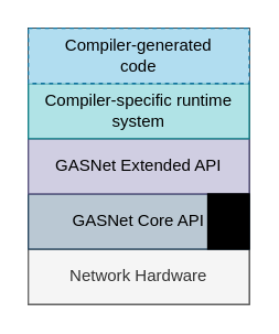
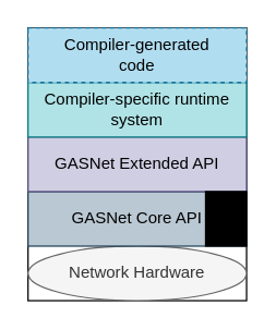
  <mxCell id="0" />
  <mxCell id="1" parent="0" />
  <mxCell id="2" value="" style="rounded=0;whiteSpace=wrap;html=1;" vertex="1" parent="1"><mxGeometry x="20" y="20" width="160" height="200" as="geometry" /></mxCell>
- <mxCell id="3" value="Network Hardware" style="rounded=0;whiteSpace=wrap;html=1;fillColor=#f5f5f5;fontColor=#333333;strokeColor=#666666;" vertex="1" parent="1"><mxGeometry x="20" y="180" width="160" height="40" as="geometry" /></mxCell>
+ <mxCell id="3" value="Network Hardware" style="ellipse;whiteSpace=wrap;html=1;fillColor=#f5f5f5;fontColor=#333333;strokeColor=#666666;" vertex="1" parent="1"><mxGeometry x="20" y="180" width="160" height="40" as="geometry" /></mxCell>
  <mxCell id="4" value="GASNet Core API" style="rounded=0;whiteSpace=wrap;html=1;fillColor=#bac8d3;strokeColor=#23445d;" vertex="1" parent="1"><mxGeometry x="20" y="140" width="160" height="40" as="geometry" /></mxCell>
  <mxCell id="5" value="GASNet Extended API" style="rounded=0;whiteSpace=wrap;html=1;fillColor=#d0cee2;strokeColor=#56517e;" vertex="1" parent="1"><mxGeometry x="20" y="100" width="160" height="40" as="geometry" /></mxCell>
  <mxCell id="6" value="Compiler-specific runtime&lt;div&gt;system&lt;/div&gt;" style="rounded=0;whiteSpace=wrap;html=1;fillColor=#b0e3e6;strokeColor=#0e8088;" vertex="1" parent="1"><mxGeometry x="20" y="60" width="160" height="40" as="geometry" /></mxCell>
  <mxCell id="7" value="Compiler-generated&lt;div&gt;code&lt;/div&gt;" style="rounded=0;whiteSpace=wrap;html=1;fillColor=#b1ddf0;strokeColor=#10739e;dashed=1;" vertex="1" parent="1"><mxGeometry x="20" y="20" width="160" height="40" as="geometry" /></mxCell>
  <mxCell id="8" value="" style="rounded=0;whiteSpace=wrap;html=1;fillStyle=zigzag-line;fillColor=light-dark(#d0cee2, #ededed);strokeWidth=1;perimeterSpacing=0;" vertex="1" parent="1"><mxGeometry x="150" y="140" width="30" height="40" as="geometry" /></mxCell>
